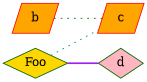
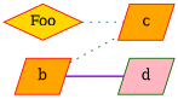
  graph {
    rankdir=LR
    node [color=darkgreen fillcolor=orange shape=diamond style=filled]
    edge [fontsize=12 style=dotted]
-   n1 [fillcolor=gold label=Foo]
+   n1 [color=red fillcolor=gold label=Foo]
    c [color=red shape=parallelogram]
    b [color=red shape=parallelogram]
-   d [fillcolor=lightpink]
+   d [fillcolor=lightpink shape=parallelogram]
    n1 -- c [color=teal]
    b -- c [color=darkgreen]
-   n1 -- d [color=purple style=bold fontsize=""]
+   b -- d [color=purple style=bold fontsize=""]
  }
